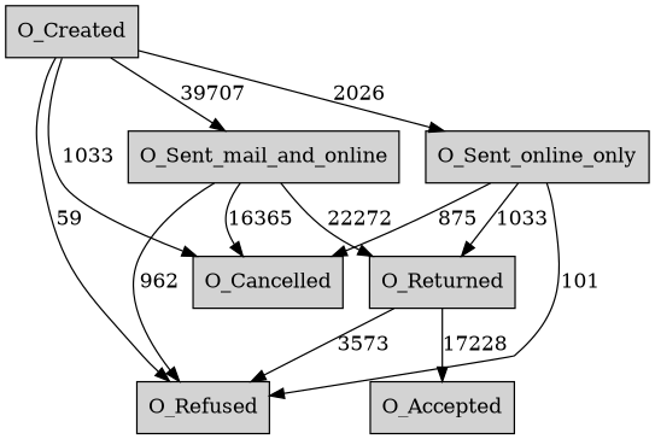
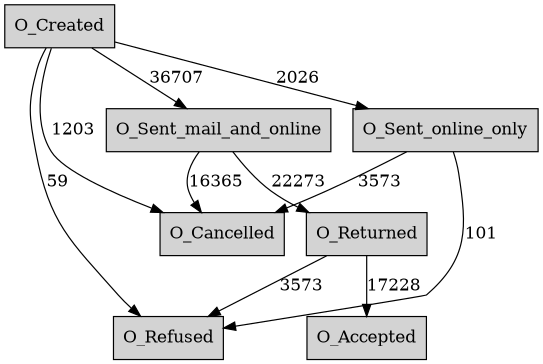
  digraph {
    node [shape=box style=filled]
    edge [color=black]
    O_Created
    O_Sent_mail_and_online
    O_Cancelled
    O_Refused
    O_Sent_online_only
    O_Returned
    O_Accepted
-   O_Created -> O_Sent_mail_and_online [label=39707]
-   O_Created -> O_Cancelled [label=1033]
+   O_Created -> O_Sent_mail_and_online [label=36707]
+   O_Created -> O_Cancelled [label=1203]
    O_Created -> O_Refused [label=59]
    O_Created -> O_Sent_online_only [label=2026]
    O_Sent_mail_and_online -> O_Cancelled [label=16365]
-   O_Sent_mail_and_online -> O_Refused [label=962]
-   O_Sent_mail_and_online -> O_Returned [label=22272]
-   O_Sent_online_only -> O_Cancelled [label=875]
+   O_Sent_mail_and_online -> O_Returned [label=22273]
+   O_Sent_online_only -> O_Cancelled [label=3573]
    O_Sent_online_only -> O_Refused [label=101]
-   O_Sent_online_only -> O_Returned [label=1033]
    O_Returned -> O_Refused [label=3573]
    O_Returned -> O_Accepted [label=17228]
  }
